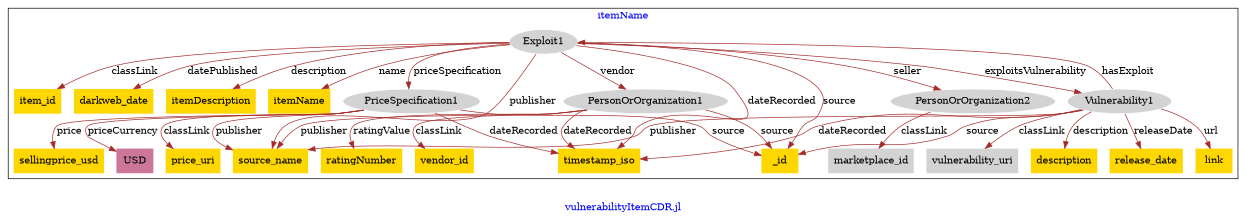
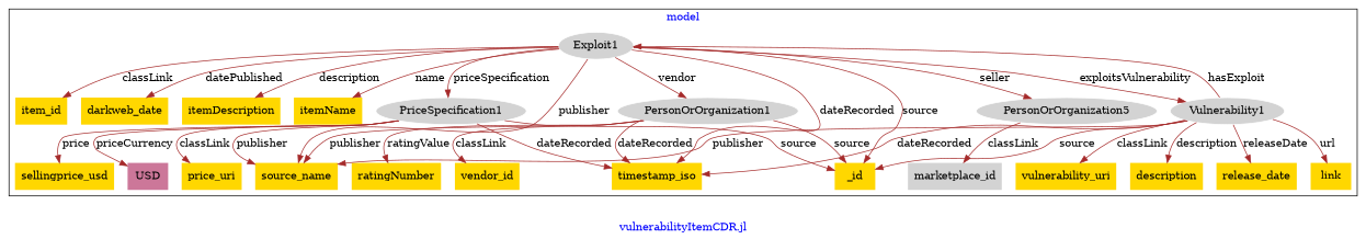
  digraph {
    fontcolor=blue
    fontname="DejaVu Serif"
    label="vulnerabilityItemCDR.jl"
    remincross=true
    node [fillcolor=gold fontname="DejaVu Serif" style=filled shape=plaintext]
    edge [color=brown fontcolor=black fontname="DejaVu Serif"]
    n1 [color=white fillcolor=lightgray label=Exploit1 shape=""]
    n2 [label=item_id]
    n3 [label=darkweb_date]
    n4 [label=itemDescription]
    n5 [label=itemName]
    n6 [color=white fillcolor=lightgray label=PriceSpecification1 shape=""]
    n7 [color=white fillcolor=lightgray label=PersonOrOrganization1 shape=""]
    n8 [label=vendor_id]
    n9 [label=source_name]
    n10 [label=ratingNumber]
-   n11 [color=white fillcolor=lightgray label=PersonOrOrganization2 shape=""]
+   n11 [color=white fillcolor=lightgray label=PersonOrOrganization5 shape=""]
    n12 [fillcolor=lightgray label=marketplace_id]
    n13 [color=white fillcolor=lightgray label=Vulnerability1 shape=""]
-   n14 [fillcolor=lightgray label=vulnerability_uri]
+   n14 [label=vulnerability_uri]
    n15 [label=description]
    n16 [label=release_date]
    n17 [label=link]
    n18 [label=price_uri]
    n19 [label=timestamp_iso]
    n20 [label=sellingprice_usd]
    n21 [fillcolor="#CC7799" label=USD]
    n22 [label=_id]
    subgraph cluster_1 {
-     label=itemName
+     label=model
      n1
      n2
      n3
      n4
      n5
      n6
      n7
      n8
      n9
      n10
      n11
      n12
      n13
      n14
      n15
      n16
      n17
      n18
      n19
      n20
      n21
      n22
    }
    n1 -> n2 [label=classLink]
    n1 -> n3 [label=datePublished]
    n1 -> n4 [label=description]
    n1 -> n5 [label=name]
    n1 -> n6 [label=priceSpecification]
    n1 -> n7 [label=vendor]
    n1 -> n9 [label=publisher]
    n1 -> n11 [label=seller]
    n1 -> n13 [label=exploitsVulnerability]
    n1 -> n19 [label=dateRecorded]
    n1 -> n22 [label=source]
    n6 -> n9 [label=publisher]
    n6 -> n18 [label=classLink]
    n6 -> n19 [label=dateRecorded]
    n6 -> n20 [label=price]
    n6 -> n21 [label=priceCurrency]
    n6 -> n22 [label=source]
    n7 -> n8 [label=classLink]
    n7 -> n9 [label=publisher]
    n7 -> n10 [label=ratingValue]
    n7 -> n19 [label=dateRecorded]
    n7 -> n22 [label=source]
    n11 -> n12 [label=classLink]
    n13 -> n1 [label=hasExploit]
    n13 -> n9 [label=publisher]
    n13 -> n14 [label=classLink]
    n13 -> n15 [label=description]
    n13 -> n16 [label=releaseDate]
    n13 -> n17 [label=url]
    n13 -> n19 [label=dateRecorded]
    n13 -> n22 [label=source]
  }
